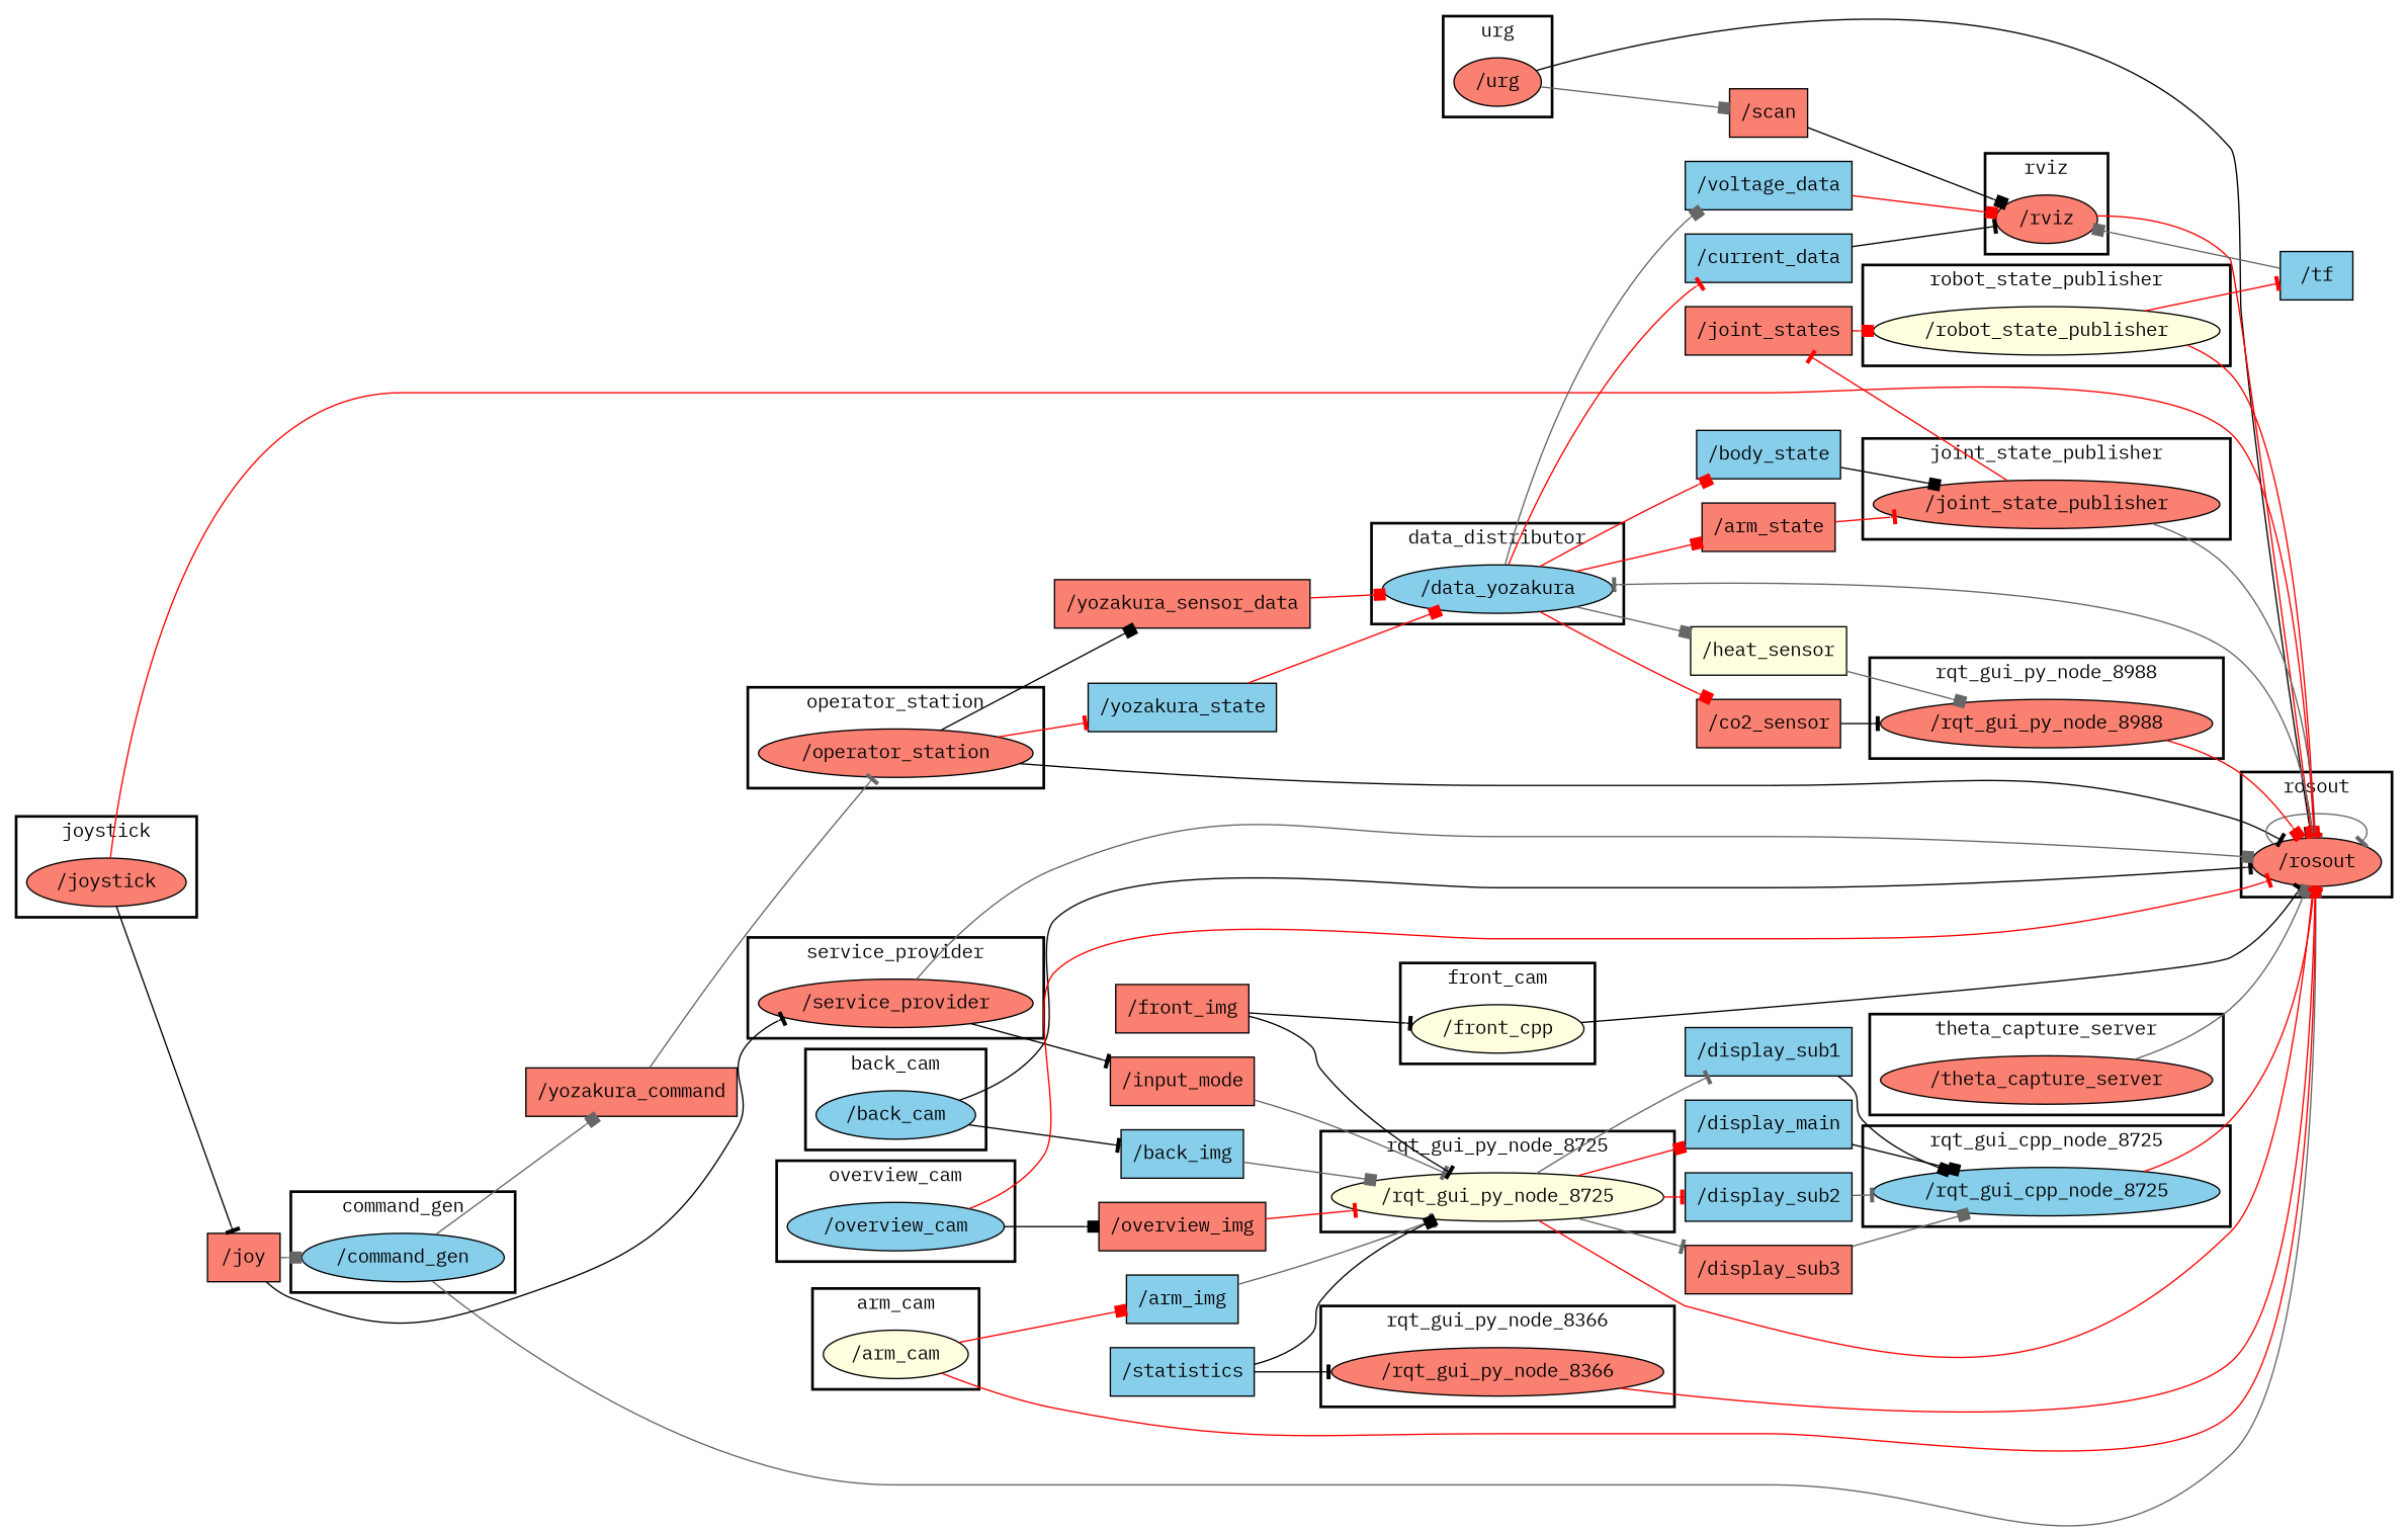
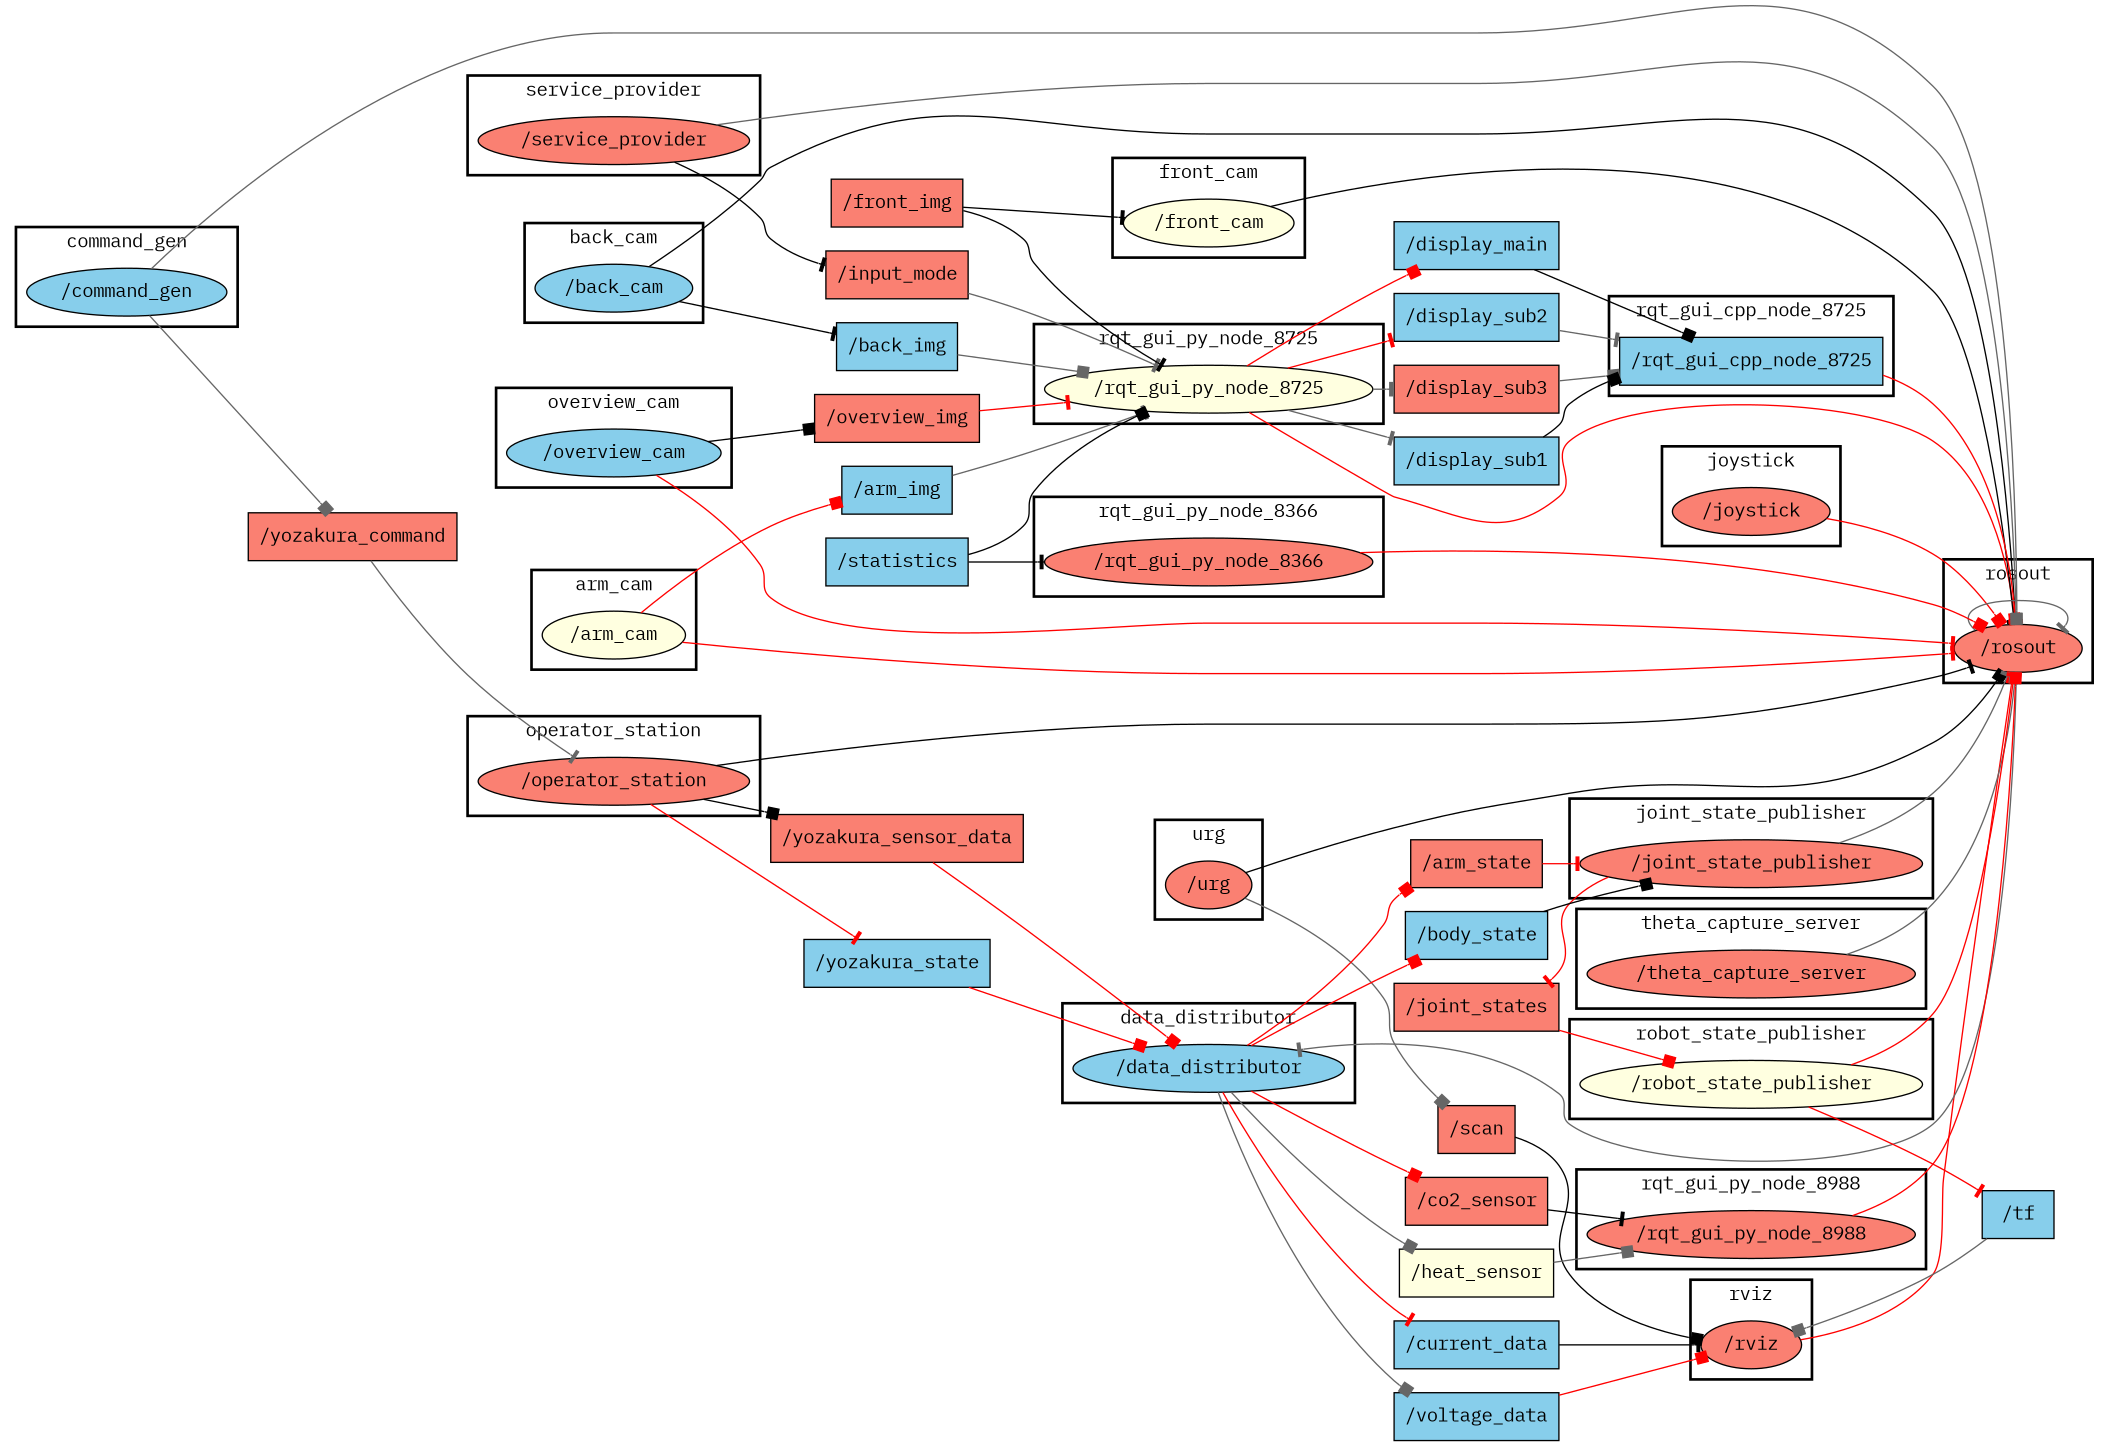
  digraph {
    compound=True
    fontname="IBM Plex Mono"
    rank=same
    rankdir=LR
    ranksep=0.2
    node [fillcolor=salmon fontname="IBM Plex Mono" shape=box style=filled]
    edge [arrowhead=box color=red fontname="IBM Plex Mono" penwidth=1]
    n1 [height=0.5 label="/urg" shape=ellipse width=0.75]
    n2 [fillcolor=skyblue height=0.5 label="/back_cam" shape=ellipse width=1.3721]
    n3 [height=0.5 label="/joystick" shape=ellipse width=1.1374]
    n4 [fillcolor=lightyellow height=0.5 label="/rqt_gui_py_node_8725" shape=ellipse width=2.6359]
-   n5 [fillcolor=lightyellow height=0.5 label="/front_cpp" shape=ellipse width=1.3902]
+   n5 [fillcolor=lightyellow height=0.5 label="/front_cam" shape=ellipse width=1.3902]
    n6 [height=0.5 label="/rviz" shape=ellipse width=0.75]
-   n7 [fillcolor=skyblue height=0.5 label="/rqt_gui_cpp_node_8725" shape=ellipse width=2.7442]
+   n7 [fillcolor=skyblue height=0.5 label="/rqt_gui_cpp_node_8725" width=2.7442]
    n8 [height=0.5 label="/joint_state_publisher" shape=ellipse width=2.4192]
    n9 [fillcolor=skyblue height=0.5 label="/command_gen" shape=ellipse width=1.8234]
    n10 [height=0.5 label="/operator_station" shape=ellipse width=1.9498]
    n11 [height=0.5 label="/rosout" shape=ellipse width=0.97491]
    n12 [height=0.5 label="/rqt_gui_py_node_8366" shape=ellipse width=2.6359]
    n13 [height=0.5 label="/theta_capture_server" shape=ellipse width=2.4012]
    n14 [height=0.5 label="/service_provider" shape=ellipse width=2.004]
-   n15 [fillcolor=skyblue height=0.5 label="/data_yozakura" shape=ellipse width=1.9137]
+   n15 [fillcolor=skyblue height=0.5 label="/data_distributor" shape=ellipse width=1.9137]
    n16 [fillcolor=skyblue height=0.5 label="/overview_cam" shape=ellipse width=1.8234]
    n17 [height=0.5 label="/rqt_gui_py_node_8988" shape=ellipse width=2.6359]
    n18 [fillcolor=lightyellow height=0.5 label="/robot_state_publisher" shape=ellipse width=2.4734]
    n19 [fillcolor=lightyellow height=0.5 label="/arm_cam" shape=ellipse width=1.2999]
    n20 [height=0.5 label="/scan" width=0.75]
    n21 [fillcolor=skyblue height=0.5 label="/back_img" width=1.0278]
-   n22 [height=0.5 label="/joy" width=0.75]
    n23 [fillcolor=skyblue height=0.5 label="/display_main" width=1.3056]
    n24 [fillcolor=skyblue height=0.5 label="/display_sub2" width=1.2778]
    n25 [height=0.5 label="/display_sub3" width=1.2778]
    n26 [fillcolor=skyblue height=0.5 label="/display_sub1" width=1.2778]
    n27 [height=0.5 label="/joint_states" width=1.1389]
    n28 [fillcolor=skyblue height=0.5 label="/yozakura_state" width=1.4028]
    n29 [height=0.5 label="/yozakura_sensor_data" width=1.9444]
    n30 [height=0.5 label="/input_mode" width=1.1944]
    n31 [fillcolor=lightyellow height=0.5 label="/heat_sensor" width=1.1667]
    n32 [fillcolor=skyblue height=0.5 label="/voltage_data" width=1.2361]
    n33 [fillcolor=skyblue height=0.5 label="/current_data" width=1.2222]
    n34 [height=0.5 label="/co2_sensor" width=1.125]
    n35 [fillcolor=skyblue height=0.5 label="/body_state" width=1.0972]
    n36 [height=0.5 label="/arm_state" width=1.0278]
    n37 [height=0.5 label="/yozakura_command" width=1.8194]
    n38 [height=0.5 label="/overview_img" width=1.375]
    n39 [fillcolor=skyblue height=0.5 label="/tf" width=0.75]
    n40 [fillcolor=skyblue height=0.5 label="/arm_img" width=0.98611]
    n41 [height=0.5 label="/front_img" width=1.0417]
    n42 [fillcolor=skyblue height=0.5 label="/statistics" width=0.93056]
    subgraph cluster_1 {
      label=urg
      style=bold
      n1
    }
    subgraph cluster_2 {
      label=back_cam
      style=bold
      n2
    }
    subgraph cluster_3 {
      label=joystick
      style=bold
      n3
    }
    subgraph cluster_4 {
      label=rqt_gui_py_node_8725
      style=bold
      n4
    }
    subgraph cluster_5 {
      label=front_cam
      style=bold
      n5
    }
    subgraph cluster_6 {
      label=rviz
      style=bold
      n6
    }
    subgraph cluster_7 {
      label=rqt_gui_cpp_node_8725
      style=bold
      n7
    }
    subgraph cluster_8 {
      label=joint_state_publisher
      style=bold
      n8
    }
    subgraph cluster_9 {
      label=command_gen
      style=bold
      n9
    }
    subgraph cluster_10 {
      label=operator_station
      style=bold
      n10
    }
    subgraph cluster_11 {
      label=rosout
      style=bold
      n11
    }
    subgraph cluster_12 {
      label=rqt_gui_py_node_8366
      style=bold
      n12
    }
    subgraph cluster_13 {
      label=theta_capture_server
      style=bold
      n13
    }
    subgraph cluster_14 {
      label=service_provider
      style=bold
      n14
    }
    subgraph cluster_15 {
      label=data_distributor
      style=bold
      n15
    }
    subgraph cluster_16 {
      label=overview_cam
      style=bold
      n16
    }
    subgraph cluster_17 {
      label=rqt_gui_py_node_8988
      style=bold
      n17
    }
    subgraph cluster_18 {
      label=robot_state_publisher
      style=bold
      n18
    }
    subgraph cluster_19 {
      label=arm_cam
      style=bold
      n19
    }
    n1 -> n11 [color=black]
    n1 -> n20 [color=gray40]
    n2 -> n11 [arrowhead=tee color=black]
    n2 -> n21 [arrowhead=tee color=black]
    n3 -> n11
-   n3 -> n22 [arrowhead=tee color=black]
    n4 -> n11
    n4 -> n23
    n4 -> n24 [arrowhead=tee]
    n4 -> n25 [arrowhead=tee color=gray40]
    n4 -> n26 [arrowhead=tee color=gray40]
    n5 -> n11 [arrowhead=tee color=black]
    n6 -> n11
    n7 -> n11 [arrowhead=tee]
    n8 -> n11 [arrowhead=tee color=gray40]
    n8 -> n27 [arrowhead=tee]
    n9 -> n11 [color=gray40]
    n9 -> n37 [color=gray40]
    n10 -> n11 [arrowhead=tee color=black]
    n10 -> n28 [arrowhead=tee]
    n10 -> n29 [color=black]
    n11 -> n11 [arrowhead=tee color=gray40]
    n11 -> n15 [arrowhead=tee color=gray40]
    n12 -> n11
    n13 -> n11 [color=gray40]
    n14 -> n11 [color=gray40]
    n14 -> n30 [arrowhead=tee color=black]
    n15 -> n31 [color=gray40]
    n15 -> n32 [color=gray40]
    n15 -> n33 [arrowhead=tee]
    n15 -> n34
    n15 -> n35
    n15 -> n36
    n16 -> n11 [arrowhead=tee]
    n16 -> n38 [color=black]
    n17 -> n11
    n18 -> n11 [arrowhead=tee]
    n18 -> n39 [arrowhead=tee]
    n19 -> n11 [arrowhead=tee]
    n19 -> n40
    n20 -> n6 [color=black]
    n21 -> n4 [color=gray40]
-   n22 -> n9 [color=gray40]
-   n22 -> n14 [arrowhead=tee color=black]
    n23 -> n7 [color=black]
    n24 -> n7 [arrowhead=tee color=gray40]
    n25 -> n7 [color=gray40]
    n26 -> n7 [color=black]
    n27 -> n18
    n28 -> n15
    n29 -> n15
    n30 -> n4 [arrowhead=tee color=gray40]
    n31 -> n17 [color=gray40]
    n32 -> n6
    n33 -> n6 [arrowhead=tee color=black]
    n34 -> n17 [arrowhead=tee color=black]
    n35 -> n8 [color=black]
    n36 -> n8 [arrowhead=tee]
    n37 -> n10 [arrowhead=tee color=gray40]
    n38 -> n4 [arrowhead=tee]
    n39 -> n6 [color=gray40]
    n40 -> n4 [arrowhead=tee color=gray40]
    n41 -> n4 [arrowhead=tee color=black]
    n41 -> n5 [arrowhead=tee color=black]
    n42 -> n4 [color=black]
    n42 -> n12 [arrowhead=tee color=black]
  }
